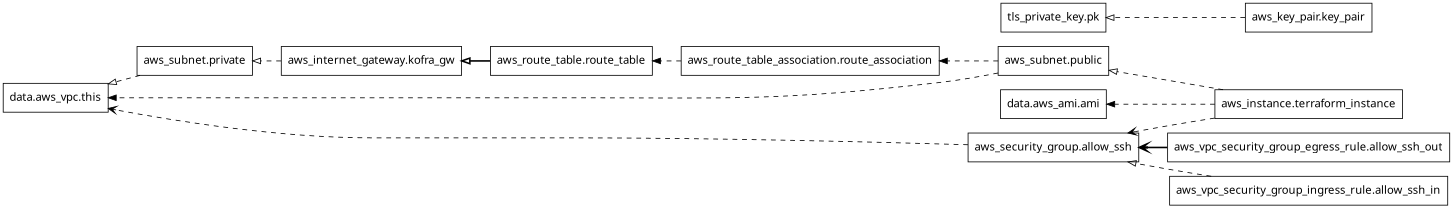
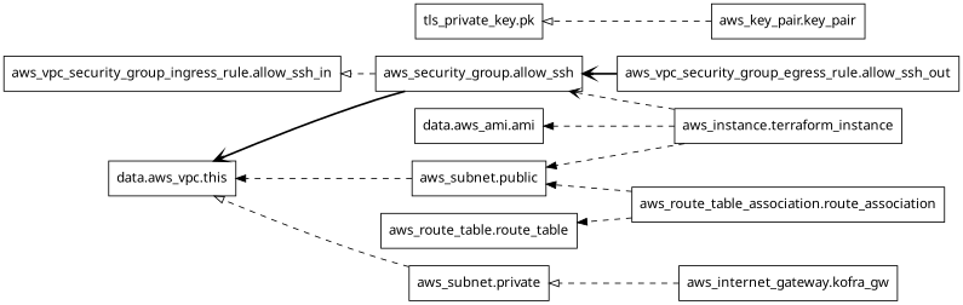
  digraph {
    rankdir=RL
    node [fontname="sans-serif" shape=rect]
    edge [arrowhead=onormal style=dashed]
    n1 [label="data.aws_ami.ami"]
    n2 [label="data.aws_vpc.this"]
    n3 [label="aws_instance.terraform_instance"]
    n4 [label="aws_security_group.allow_ssh"]
    n5 [label="aws_subnet.public"]
    n6 [label="aws_internet_gateway.kofra_gw"]
    n7 [label="aws_subnet.private"]
    n8 [label="aws_key_pair.key_pair"]
    n9 [label="tls_private_key.pk"]
    n10 [label="aws_route_table.route_table"]
    n11 [label="aws_route_table_association.route_association"]
    n12 [label="aws_vpc_security_group_egress_rule.allow_ssh_out"]
    n13 [label="aws_vpc_security_group_ingress_rule.allow_ssh_in"]
    n3 -> n1 [arrowhead=normal]
    n3 -> n4 [arrowhead=vee]
-   n3 -> n5
-   n4 -> n2 [arrowhead=vee]
+   n3 -> n5 [arrowhead=normal]
+   n4 -> n2 [arrowhead=vee style=bold]
    n5 -> n2 [arrowhead=normal]
    n6 -> n7
    n7 -> n2
    n8 -> n9
-   n10 -> n6 [style=bold]
-   n5 -> n11 [arrowhead=normal]
+   n11 -> n5 [arrowhead=normal]
    n11 -> n10 [arrowhead=normal]
    n12 -> n4 [arrowhead=vee style=bold]
-   n13 -> n4
+   n4 -> n13
  }
